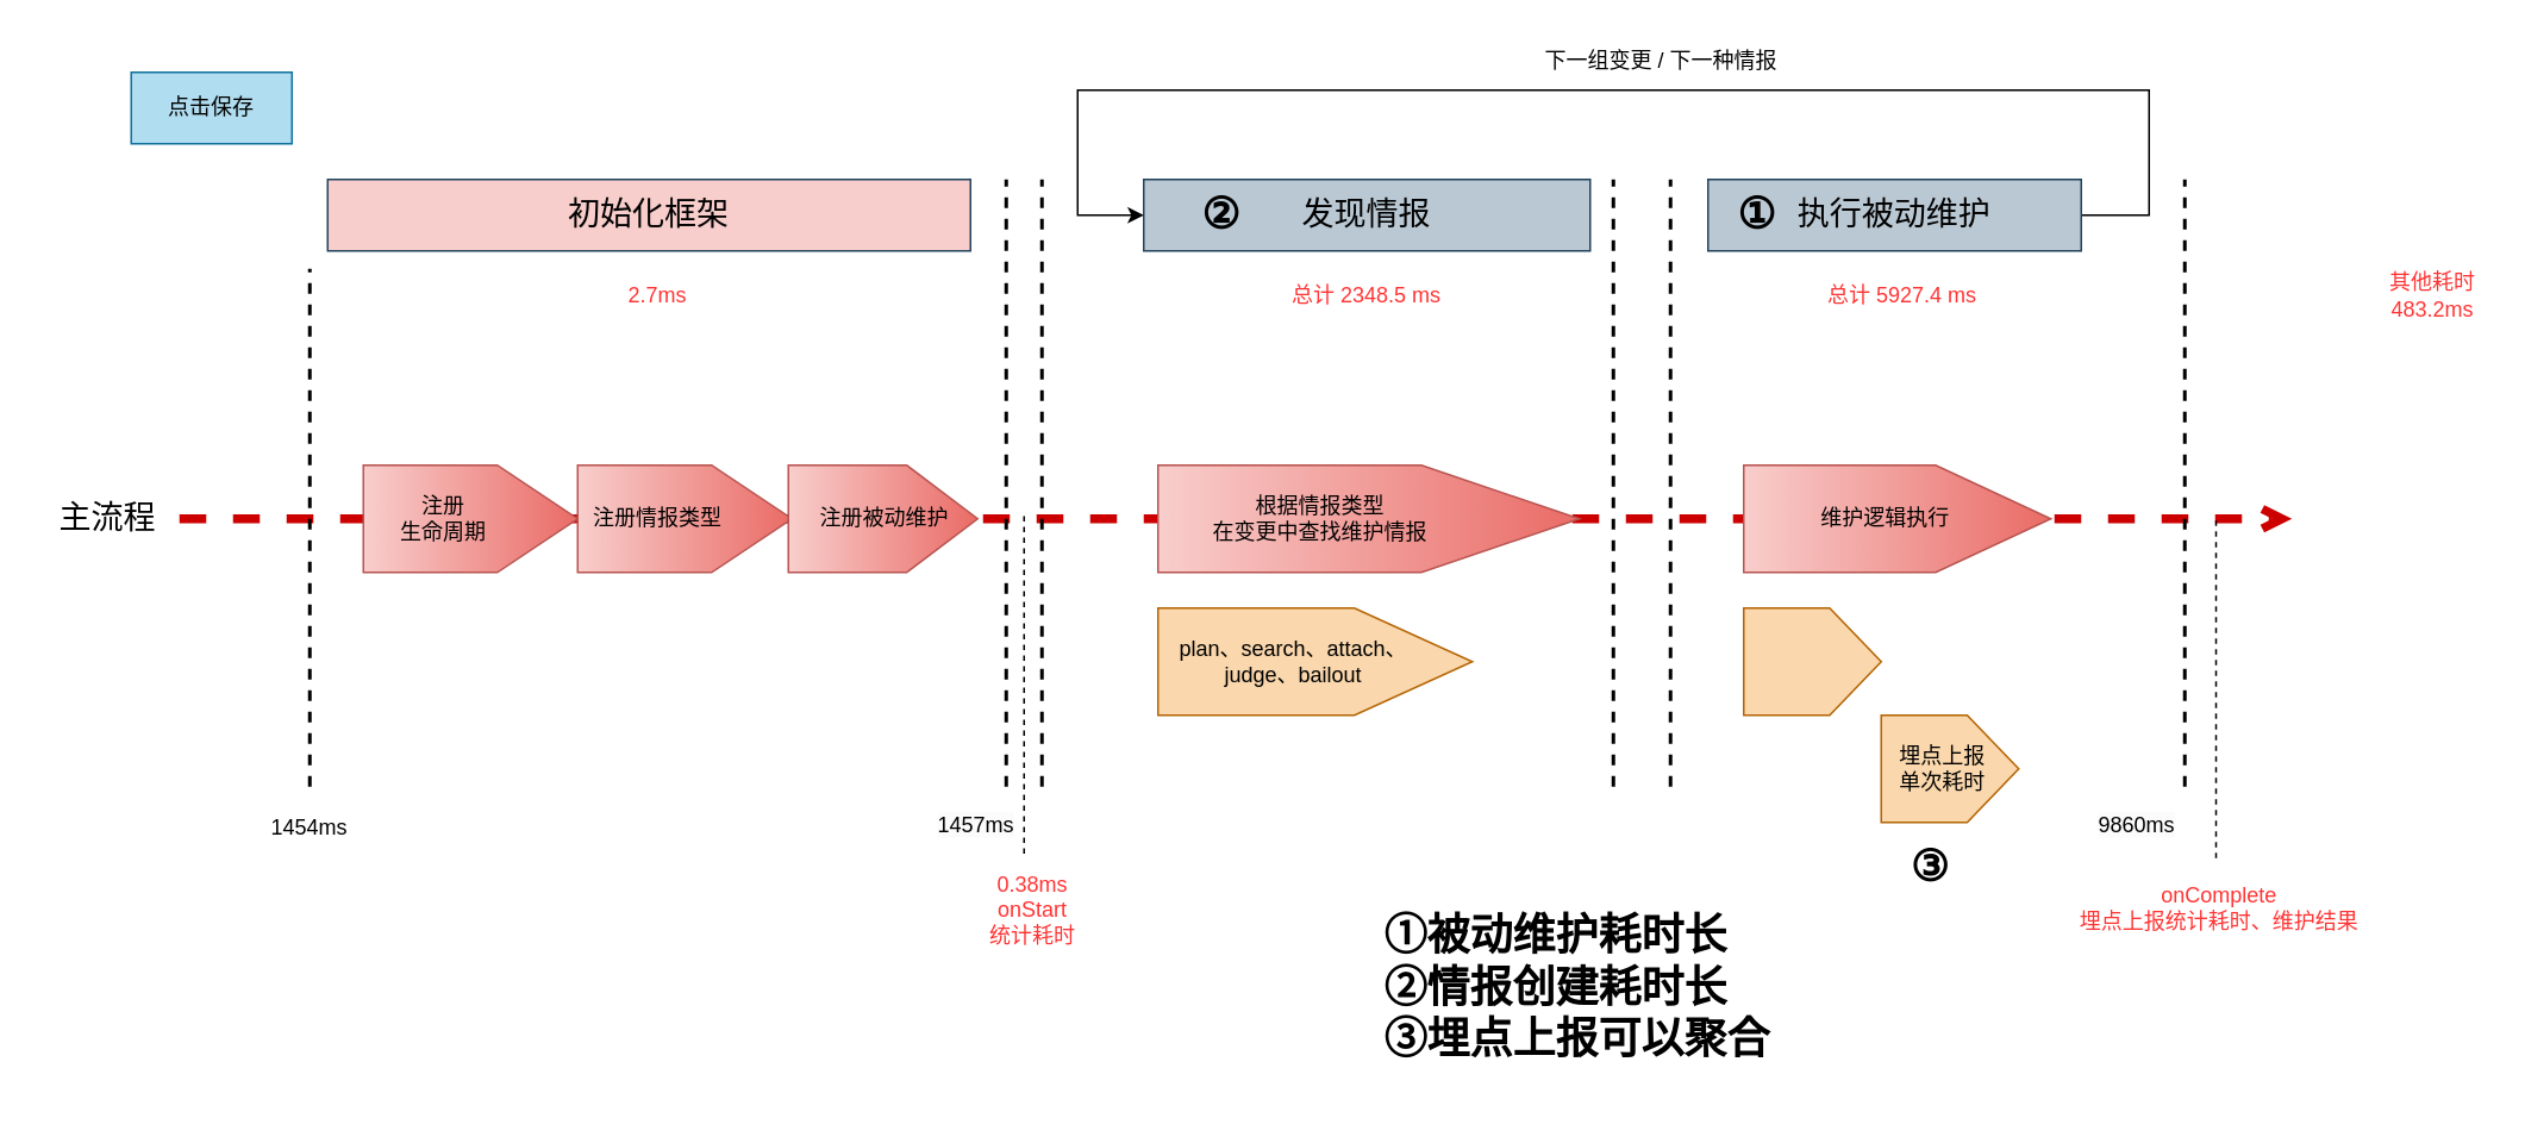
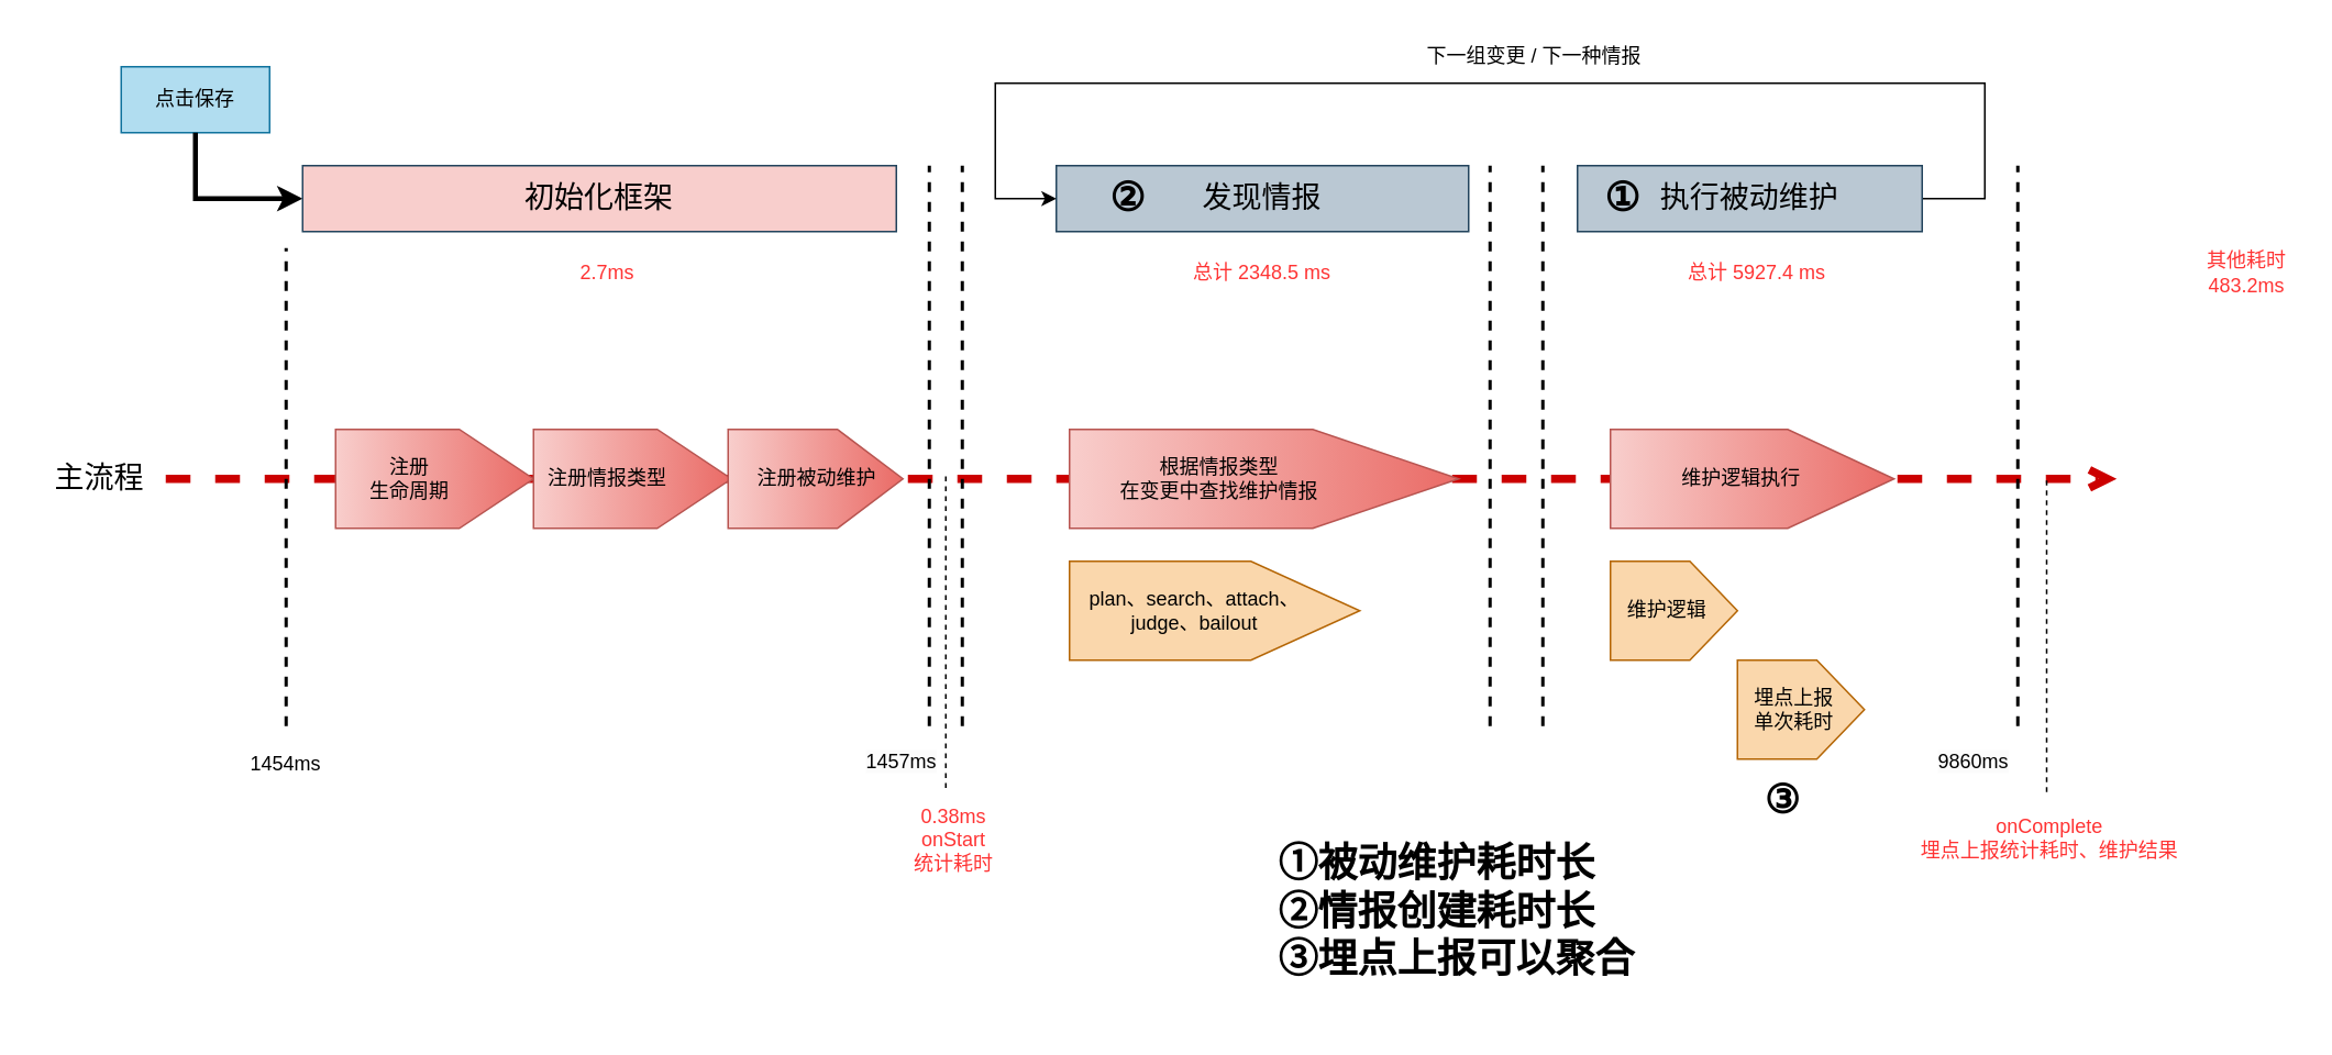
  <mxCell id="0" />
  <mxCell id="1" parent="0" />
  <mxCell id="2" value="点击保存" style="rounded=0;whiteSpace=wrap;html=1;fillColor=#b1ddf0;strokeColor=#10739e;" parent="1" vertex="1"><mxGeometry x="73" y="40" width="90" height="40" as="geometry" /></mxCell>
+ <mxCell id="3" value="" style="endArrow=classic;html=1;rounded=0;exitX=0.5;exitY=1;exitDx=0;exitDy=0;endFill=1;entryX=0;entryY=0.5;entryDx=0;entryDy=0;strokeWidth=3;" parent="1" source="2" target="4" edge="1"><mxGeometry width="50" height="50" relative="1" as="geometry"><mxPoint x="113" y="110" as="sourcePoint" /><mxPoint x="203" y="120" as="targetPoint" /><Array as="points"><mxPoint x="118" y="120" /></Array></mxGeometry></mxCell>
  <mxCell id="4" value="初始化框架" style="rounded=0;whiteSpace=wrap;html=1;fontSize=18;fillColor=#f8cecc;strokeColor=#23445d;" parent="1" vertex="1"><mxGeometry x="183" y="100" width="360" height="40" as="geometry" /></mxCell>
  <mxCell id="5" value="发现情报" style="rounded=0;whiteSpace=wrap;html=1;fontSize=18;fillColor=#bac8d3;strokeColor=#23445d;" parent="1" vertex="1"><mxGeometry x="640" y="100" width="250" height="40" as="geometry" /></mxCell>
  <mxCell id="6" value="" style="endArrow=open;dashed=1;html=1;rounded=0;startArrow=none;startFill=0;endFill=0;strokeColor=#CC0000;strokeWidth=5;" parent="1" source="8" edge="1"><mxGeometry width="50" height="50" relative="1" as="geometry"><mxPoint x="33" y="290" as="sourcePoint" /><mxPoint x="1283" y="290" as="targetPoint" /></mxGeometry></mxCell>
  <mxCell id="7" value="" style="endArrow=none;dashed=1;html=1;rounded=0;" parent="1" target="8" edge="1"><mxGeometry width="50" height="50" relative="1" as="geometry"><mxPoint x="20" y="290" as="sourcePoint" /><mxPoint x="980" y="290" as="targetPoint" /></mxGeometry></mxCell>
  <mxCell id="8" value="主流程" style="text;html=1;strokeColor=none;fillColor=none;align=center;verticalAlign=middle;whiteSpace=wrap;rounded=0;spacing=5;fontSize=18;" parent="1" vertex="1"><mxGeometry x="20" y="270" width="80" height="40" as="geometry" /></mxCell>
  <mxCell id="9" value="" style="shape=offPageConnector;whiteSpace=wrap;html=1;direction=south;rotation=-180;fillColor=#f8cecc;strokeColor=#b85450;gradientColor=#ea6b66;" parent="1" vertex="1"><mxGeometry x="203" y="260" width="120" height="60" as="geometry" /></mxCell>
  <mxCell id="10" value="注册&lt;br&gt;生命周期" style="text;html=1;align=center;verticalAlign=middle;whiteSpace=wrap;rounded=0;" parent="1" vertex="1"><mxGeometry x="203" y="275" width="90" height="30" as="geometry" /></mxCell>
  <mxCell id="11" value="" style="shape=offPageConnector;whiteSpace=wrap;html=1;direction=south;rotation=-180;fillColor=#f8cecc;strokeColor=#b85450;gradientColor=#ea6b66;" parent="1" vertex="1"><mxGeometry x="323" y="260" width="120" height="60" as="geometry" /></mxCell>
  <mxCell id="12" value="注册情报类型" style="text;html=1;align=center;verticalAlign=middle;whiteSpace=wrap;rounded=0;" parent="1" vertex="1"><mxGeometry x="323" y="275" width="90" height="30" as="geometry" /></mxCell>
  <mxCell id="13" value="" style="shape=offPageConnector;whiteSpace=wrap;html=1;direction=south;rotation=-180;fillColor=#f8cecc;strokeColor=#b85450;gradientColor=#ea6b66;" parent="1" vertex="1"><mxGeometry x="441" y="260" width="106" height="60" as="geometry" /></mxCell>
  <mxCell id="14" value="注册被动维护" style="text;html=1;align=center;verticalAlign=middle;whiteSpace=wrap;rounded=0;" parent="1" vertex="1"><mxGeometry x="453" y="275" width="84" height="30" as="geometry" /></mxCell>
  <mxCell id="15" value="" style="shape=offPageConnector;whiteSpace=wrap;html=1;direction=south;rotation=-180;fillColor=#f8cecc;strokeColor=#b85450;gradientColor=#ea6b66;" parent="1" vertex="1"><mxGeometry x="648" y="260" width="236" height="60" as="geometry" /></mxCell>
  <mxCell id="16" value="根据情报类型&lt;br&gt;在变更中查找维护情报" style="text;html=1;align=center;verticalAlign=middle;whiteSpace=wrap;rounded=0;" parent="1" vertex="1"><mxGeometry x="648" y="272.5" width="182" height="35" as="geometry" /></mxCell>
  <mxCell id="17" style="edgeStyle=orthogonalEdgeStyle;rounded=0;orthogonalLoop=1;jettySize=auto;html=1;exitX=1;exitY=0.5;exitDx=0;exitDy=0;entryX=0;entryY=0.5;entryDx=0;entryDy=0;" edge="1" parent="1" source="18" target="5"><mxGeometry relative="1" as="geometry"><Array as="points"><mxPoint x="1203" y="120" /><mxPoint x="1203" y="50" /><mxPoint x="603" y="50" /><mxPoint x="603" y="120" /></Array></mxGeometry></mxCell>
  <mxCell id="18" value="执行被动维护" style="rounded=0;whiteSpace=wrap;html=1;fontSize=18;fillColor=#bac8d3;strokeColor=#23445d;" parent="1" vertex="1"><mxGeometry x="956" y="100" width="209" height="40" as="geometry" /></mxCell>
  <mxCell id="19" value="" style="shape=offPageConnector;whiteSpace=wrap;html=1;direction=south;rotation=-180;fillColor=#f8cecc;strokeColor=#b85450;gradientColor=#ea6b66;" parent="1" vertex="1"><mxGeometry x="976" y="260" width="172" height="60" as="geometry" /></mxCell>
  <mxCell id="20" value="维护逻辑执行" style="text;html=1;align=center;verticalAlign=middle;whiteSpace=wrap;rounded=0;" parent="1" vertex="1"><mxGeometry x="976" y="272.5" width="159" height="35" as="geometry" /></mxCell>
  <mxCell id="21" value="" style="endArrow=none;dashed=1;html=1;rounded=0;strokeWidth=2;" parent="1" edge="1"><mxGeometry width="50" height="50" relative="1" as="geometry"><mxPoint x="173" y="440" as="sourcePoint" /><mxPoint x="173" y="150" as="targetPoint" /></mxGeometry></mxCell>
  <mxCell id="22" value="1454ms" style="text;html=1;strokeColor=none;fillColor=none;align=center;verticalAlign=middle;whiteSpace=wrap;rounded=0;" parent="1" vertex="1"><mxGeometry x="143" y="447.5" width="60" height="30" as="geometry" /></mxCell>
  <mxCell id="23" value="&lt;div style=&quot;text-align: center;&quot;&gt;&lt;span style=&quot;background-color: initial;&quot;&gt;下一组变更 / 下一种情报&lt;/span&gt;&lt;/div&gt;" style="text;whiteSpace=wrap;html=1;" parent="1" vertex="1"><mxGeometry x="863" y="20" width="170" height="40" as="geometry" /></mxCell>
  <mxCell id="24" value="" style="endArrow=none;dashed=1;html=1;rounded=0;strokeWidth=2;" parent="1" edge="1"><mxGeometry width="50" height="50" relative="1" as="geometry"><mxPoint x="563" y="440" as="sourcePoint" /><mxPoint x="563" y="100" as="targetPoint" /></mxGeometry></mxCell>
  <mxCell id="25" value="" style="endArrow=none;dashed=1;html=1;rounded=0;strokeWidth=2;" parent="1" edge="1"><mxGeometry width="50" height="50" relative="1" as="geometry"><mxPoint x="935" y="440" as="sourcePoint" /><mxPoint x="935" y="100" as="targetPoint" /></mxGeometry></mxCell>
  <mxCell id="26" value="&lt;span style=&quot;color: rgb(0, 0, 0); font-family: Helvetica; font-size: 12px; font-style: normal; font-variant-ligatures: normal; font-variant-caps: normal; font-weight: 400; letter-spacing: normal; orphans: 2; text-align: center; text-indent: 0px; text-transform: none; widows: 2; word-spacing: 0px; -webkit-text-stroke-width: 0px; background-color: rgb(251, 251, 251); text-decoration-thickness: initial; text-decoration-style: initial; text-decoration-color: initial; float: none; display: inline !important;&quot;&gt;1457ms&lt;/span&gt;" style="text;whiteSpace=wrap;html=1;" parent="1" vertex="1"><mxGeometry x="523" y="447.5" width="80" height="40" as="geometry" /></mxCell>
  <mxCell id="27" value="&lt;span style=&quot;color: rgb(0, 0, 0); font-family: Helvetica; font-size: 12px; font-style: normal; font-variant-ligatures: normal; font-variant-caps: normal; font-weight: 400; letter-spacing: normal; orphans: 2; text-align: center; text-indent: 0px; text-transform: none; widows: 2; word-spacing: 0px; -webkit-text-stroke-width: 0px; background-color: rgb(251, 251, 251); text-decoration-thickness: initial; text-decoration-style: initial; text-decoration-color: initial; float: none; display: inline !important;&quot;&gt;9860ms&lt;/span&gt;" style="text;whiteSpace=wrap;html=1;" parent="1" vertex="1"><mxGeometry x="1173" y="447.5" width="80" height="40" as="geometry" /></mxCell>
  <mxCell id="28" value="" style="endArrow=none;dashed=1;html=1;rounded=0;strokeWidth=2;" parent="1" edge="1"><mxGeometry width="50" height="50" relative="1" as="geometry"><mxPoint x="1223" y="440" as="sourcePoint" /><mxPoint x="1223" y="100" as="targetPoint" /></mxGeometry></mxCell>
  <mxCell id="29" value="2.7ms" style="text;html=1;align=center;verticalAlign=middle;whiteSpace=wrap;rounded=0;fontColor=#FF3333;" parent="1" vertex="1"><mxGeometry x="338" y="150" width="60" height="30" as="geometry" /></mxCell>
  <mxCell id="30" value="①" style="text;strokeColor=none;fillColor=none;html=1;fontSize=24;fontStyle=1;verticalAlign=middle;align=center;" parent="1" vertex="1"><mxGeometry x="933" y="100" width="100" height="40" as="geometry" /></mxCell>
  <mxCell id="31" value="①被动维护耗时长&lt;br&gt;②情报创建耗时长&lt;br&gt;③埋点上报可以聚合" style="text;strokeColor=none;fillColor=none;html=1;fontSize=24;fontStyle=1;verticalAlign=middle;align=left;labelPosition=center;verticalLabelPosition=middle;" parent="1" vertex="1"><mxGeometry x="773" y="487.5" width="333" height="130" as="geometry" /></mxCell>
  <mxCell id="32" value="②" style="text;strokeColor=none;fillColor=none;html=1;fontSize=24;fontStyle=1;verticalAlign=middle;align=center;" parent="1" vertex="1"><mxGeometry x="633" y="100" width="100" height="40" as="geometry" /></mxCell>
  <mxCell id="33" value="" style="shape=offPageConnector;whiteSpace=wrap;html=1;direction=south;rotation=-180;fillColor=#fad7ac;strokeColor=#b46504;" vertex="1" parent="1"><mxGeometry x="648" y="340" width="176" height="60" as="geometry" /></mxCell>
  <mxCell id="34" value="plan、search、attach、judge、bailout" style="text;html=1;strokeColor=none;fillColor=none;align=center;verticalAlign=middle;whiteSpace=wrap;rounded=0;" vertex="1" parent="1"><mxGeometry x="648" y="352.5" width="152" height="35" as="geometry" /></mxCell>
  <mxCell id="35" value="" style="shape=offPageConnector;whiteSpace=wrap;html=1;direction=south;rotation=-180;fillColor=#fad7ac;strokeColor=#b46504;" vertex="1" parent="1"><mxGeometry x="976" y="340" width="77" height="60" as="geometry" /></mxCell>
+ <mxCell id="36" value="维护逻辑" style="text;html=1;strokeColor=none;fillColor=none;align=center;verticalAlign=middle;whiteSpace=wrap;rounded=0;" vertex="1" parent="1"><mxGeometry x="976" y="352.5" width="69" height="35" as="geometry" /></mxCell>
  <mxCell id="37" value="" style="shape=offPageConnector;whiteSpace=wrap;html=1;direction=south;rotation=-180;fillColor=#fad7ac;strokeColor=#b46504;" vertex="1" parent="1"><mxGeometry x="1053" y="400" width="77" height="60" as="geometry" /></mxCell>
  <mxCell id="38" value="埋点上报&lt;br&gt;单次耗时" style="text;html=1;strokeColor=none;fillColor=none;align=center;verticalAlign=middle;whiteSpace=wrap;rounded=0;" vertex="1" parent="1"><mxGeometry x="1053" y="412.5" width="69" height="35" as="geometry" /></mxCell>
  <mxCell id="39" value="" style="endArrow=none;dashed=1;html=1;rounded=0;strokeWidth=2;" edge="1" parent="1"><mxGeometry width="50" height="50" relative="1" as="geometry"><mxPoint x="583" y="440" as="sourcePoint" /><mxPoint x="583" y="100" as="targetPoint" /></mxGeometry></mxCell>
  <mxCell id="40" value="" style="endArrow=none;dashed=1;html=1;rounded=0;strokeWidth=2;" edge="1" parent="1"><mxGeometry width="50" height="50" relative="1" as="geometry"><mxPoint x="903" y="440" as="sourcePoint" /><mxPoint x="903" y="100" as="targetPoint" /></mxGeometry></mxCell>
  <mxCell id="41" value="" style="endArrow=none;dashed=1;html=1;rounded=0;" edge="1" parent="1"><mxGeometry width="50" height="50" relative="1" as="geometry"><mxPoint x="573" y="477.5" as="sourcePoint" /><mxPoint x="573" y="287.5" as="targetPoint" /></mxGeometry></mxCell>
  <mxCell id="42" value="0.38ms&lt;br&gt;onStart&lt;br&gt;统计耗时" style="text;html=1;align=center;verticalAlign=middle;whiteSpace=wrap;rounded=0;fontColor=#FF3333;" vertex="1" parent="1"><mxGeometry x="533" y="494" width="90" height="30" as="geometry" /></mxCell>
  <mxCell id="43" value="onComplete&lt;br&gt;埋点上报统计耗时、维护结果" style="text;html=1;align=center;verticalAlign=middle;whiteSpace=wrap;rounded=0;fontColor=#FF3333;" vertex="1" parent="1"><mxGeometry x="1153" y="487.5" width="178.5" height="40" as="geometry" /></mxCell>
  <mxCell id="44" value="" style="endArrow=none;dashed=1;html=1;rounded=0;" edge="1" parent="1"><mxGeometry width="50" height="50" relative="1" as="geometry"><mxPoint x="1240.5" y="480" as="sourcePoint" /><mxPoint x="1240.5" y="290" as="targetPoint" /></mxGeometry></mxCell>
  <mxCell id="45" value="总计 2348.5 ms" style="text;html=1;align=center;verticalAlign=middle;whiteSpace=wrap;rounded=0;fontColor=#FF3333;" vertex="1" parent="1"><mxGeometry x="700" y="150" width="130" height="30" as="geometry" /></mxCell>
  <mxCell id="46" value="总计&amp;nbsp;5927.4 ms" style="text;html=1;align=center;verticalAlign=middle;whiteSpace=wrap;rounded=0;fontColor=#FF3333;" vertex="1" parent="1"><mxGeometry x="1000" y="150" width="130" height="30" as="geometry" /></mxCell>
  <mxCell id="47" value="③" style="text;strokeColor=none;fillColor=none;html=1;fontSize=24;fontStyle=1;verticalAlign=middle;align=center;" vertex="1" parent="1"><mxGeometry x="1030" y="465" width="100" height="40" as="geometry" /></mxCell>
  <mxCell id="48" value="其他耗时483.2ms" style="text;html=1;align=center;verticalAlign=middle;whiteSpace=wrap;rounded=0;fontColor=#FF3333;" vertex="1" parent="1"><mxGeometry x="1331.5" y="150" width="60" height="30" as="geometry" /></mxCell>
